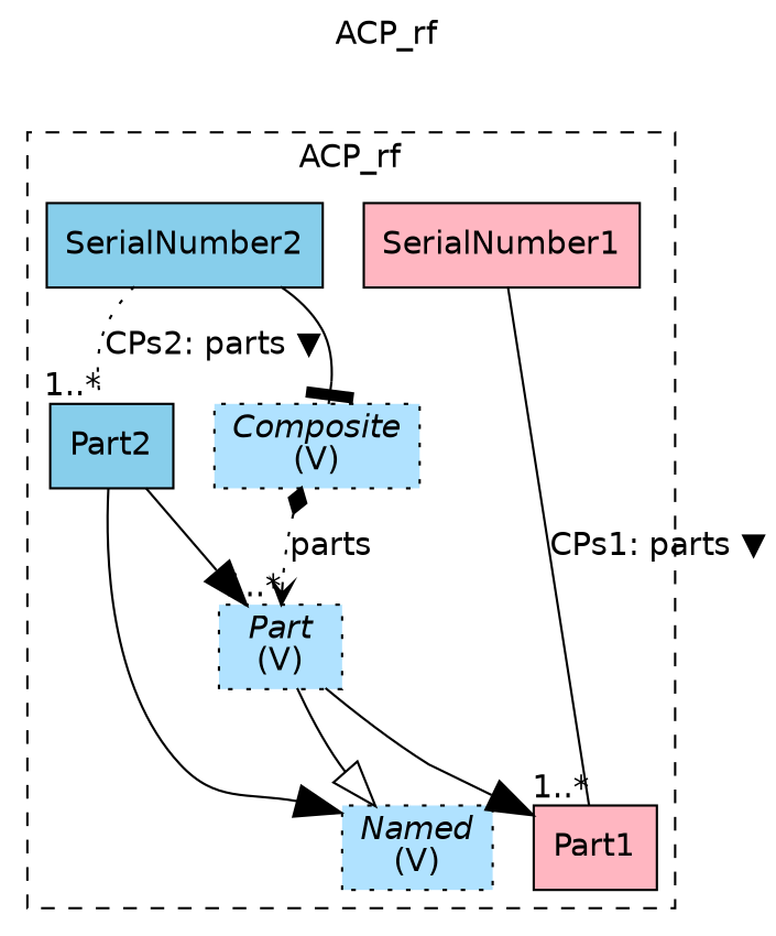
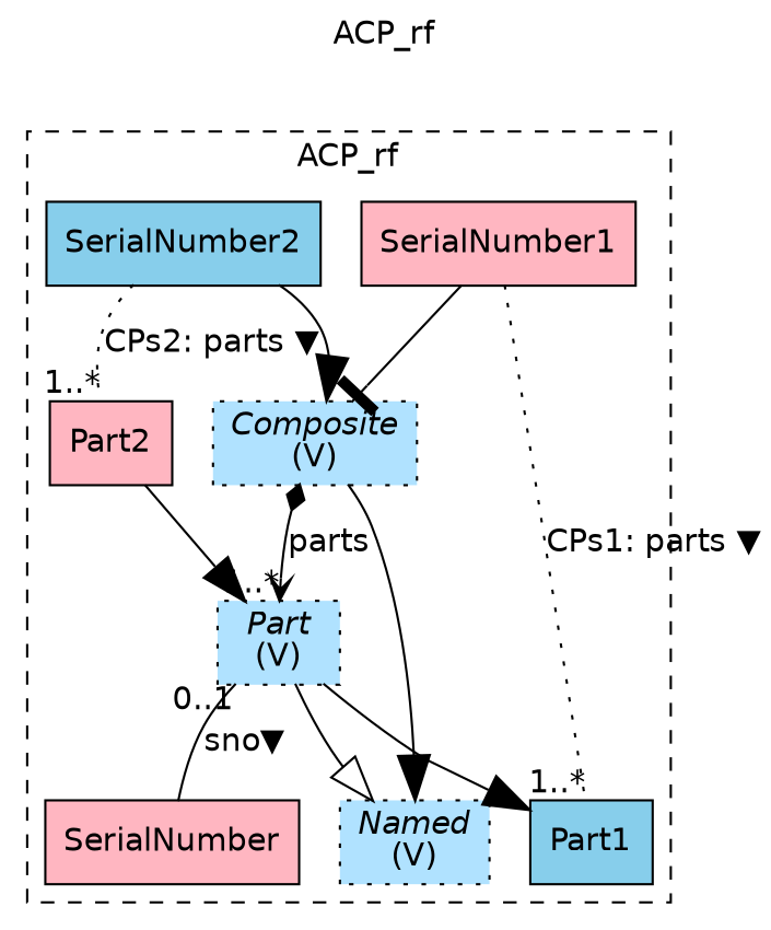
  digraph {
    fontname="DejaVu Sans"
    label=ACP_rf
    labelfontsize=12
    labelloc=tl
    node [fillcolor=lightskyblue1 fontname="DejaVu Sans" shape=record style=filled]
    edge [fontname="DejaVu Sans" arrowsize=2.0]
    n1 [label=<{<I>Composite</I><br/>(V)}> style="filled,dotted"]
    n2 [label=<{<I>Part</I><br/>(V)}> style="filled,dotted"]
    n3 [label=<{<I>Named</I><br/>(V)}> style="filled,dotted"]
+   n4 [fillcolor=lightpink label=SerialNumber]
    n5 [fillcolor=lightpink label=SerialNumber1]
-   n6 [fillcolor=lightpink label=Part1]
+   n6 [fillcolor=skyblue label=Part1]
    n7 [fillcolor=skyblue label=SerialNumber2]
-   n8 [fillcolor=skyblue label=Part2]
+   n8 [fillcolor=lightpink label=Part2]
    subgraph cluster_1 {
      style=dashed
      n1
      n2
      n3
+     n4
      n5
      n6
      n7
      n8
    }
-   n1 -> n2 [arrowhead=vee arrowtail=diamond dir=both headlabel="1..*" label=parts style=dotted arrowsize=""]
-   n8 -> n3 [arrowhead=normal]
+   n1 -> n2 [arrowhead=vee arrowtail=diamond dir=both headlabel="1..*" label=parts arrowsize=""]
+   n1 -> n3 [arrowhead=normal]
    n2 -> n3 [arrowhead=onormal]
+   n2 -> n4 [dir=none label="sno▼" taillabel="0..1" arrowsize=""]
    n2 -> n6 [arrowhead=normal]
-   n5 -> n6 [dir=none headlabel="1..*" label="CPs1: parts ▼" style=solid arrowsize=""]
-   n7 -> n1 [arrowhead=tee]
+   n5 -> n1 [arrowhead=tee]
+   n5 -> n6 [dir=none headlabel="1..*" label="CPs1: parts ▼" style=dotted arrowsize=""]
+   n7 -> n1 [arrowhead=normal]
    n7 -> n8 [dir=none headlabel="1..*" label="CPs2: parts ▼" style=dotted arrowsize=""]
    n8 -> n2 [arrowhead=normal]
  }
